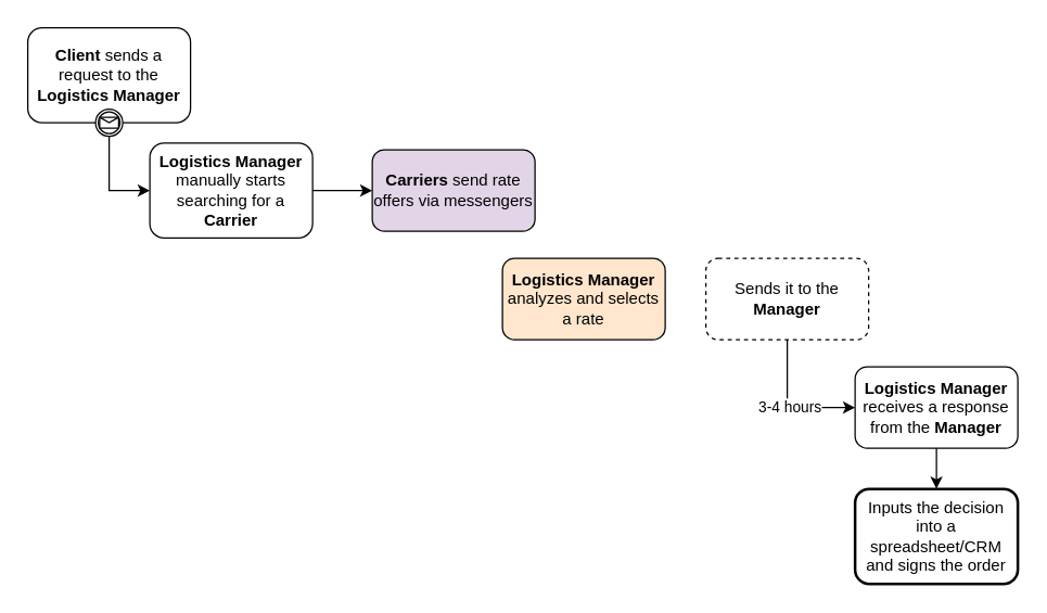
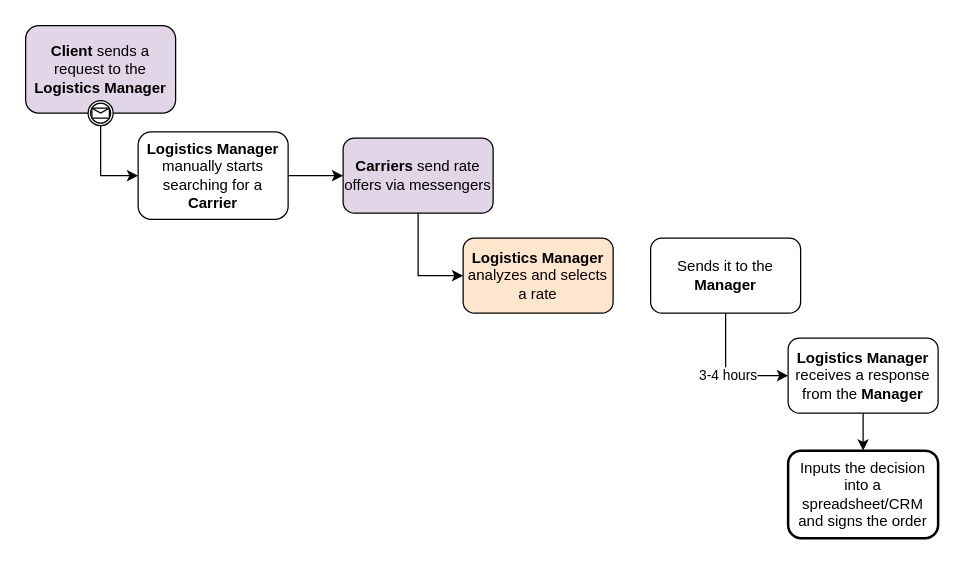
  <mxCell id="0" />
  <mxCell id="1" parent="0" />
- <mxCell id="2" value="&lt;strong data-end=&quot;62&quot; data-start=&quot;52&quot;&gt;Client&lt;/strong&gt; sends a request to the &lt;strong data-end=&quot;107&quot; data-start=&quot;86&quot;&gt;Logistics Manager&lt;/strong&gt;" style="rounded=1;whiteSpace=wrap;html=1;" vertex="1" parent="1"><mxGeometry x="20" y="20" width="120" height="70" as="geometry" /></mxCell>
+ <mxCell id="2" value="&lt;strong data-end=&quot;62&quot; data-start=&quot;52&quot;&gt;Client&lt;/strong&gt; sends a request to the &lt;strong data-end=&quot;107&quot; data-start=&quot;86&quot;&gt;Logistics Manager&lt;/strong&gt;" style="rounded=1;whiteSpace=wrap;html=1;fillColor=#e1d5e7;" vertex="1" parent="1"><mxGeometry x="20" y="20" width="120" height="70" as="geometry" /></mxCell>
  <mxCell id="3" value="" style="points=[[0.145,0.145,0],[0.5,0,0],[0.855,0.145,0],[1,0.5,0],[0.855,0.855,0],[0.5,1,0],[0.145,0.855,0],[0,0.5,0]];shape=mxgraph.bpmn.event;html=1;verticalLabelPosition=bottom;labelBackgroundColor=#ffffff;verticalAlign=top;align=center;perimeter=ellipsePerimeter;outlineConnect=0;aspect=fixed;outline=catching;symbol=message;" vertex="1" parent="1"><mxGeometry x="70" y="80" width="20" height="20" as="geometry" /></mxCell>
  <mxCell id="4" value="&lt;strong data-end=&quot;130&quot; data-start=&quot;109&quot;&gt;Logistics Manager&lt;/strong&gt; manually starts searching for a &lt;strong data-end=&quot;174&quot; data-start=&quot;163&quot;&gt;Carrier&lt;/strong&gt;" style="rounded=1;whiteSpace=wrap;html=1;" vertex="1" parent="1"><mxGeometry x="110" y="105" width="120" height="70" as="geometry" /></mxCell>
  <mxCell id="5" value="" style="endArrow=classic;html=1;rounded=0;exitX=0.5;exitY=1;exitDx=0;exitDy=0;exitPerimeter=0;entryX=0;entryY=0.5;entryDx=0;entryDy=0;" edge="1" parent="1" source="3" target="4"><mxGeometry width="50" height="50" relative="1" as="geometry"><mxPoint x="310" y="220" as="sourcePoint" /><mxPoint x="360" y="170" as="targetPoint" /><Array as="points"><mxPoint x="80" y="140" /></Array></mxGeometry></mxCell>
  <mxCell id="6" value="&lt;p data-end=&quot;220&quot; data-start=&quot;176&quot;&gt;&lt;strong data-end=&quot;188&quot; data-start=&quot;176&quot;&gt;Carriers&lt;/strong&gt; send rate offers via messengers&lt;/p&gt;&lt;p data-end=&quot;271&quot; data-start=&quot;222&quot;&gt;&lt;/p&gt;" style="rounded=1;whiteSpace=wrap;html=1;fillColor=#e1d5e7;" vertex="1" parent="1"><mxGeometry x="274" y="110" width="120" height="60" as="geometry" /></mxCell>
  <mxCell id="7" value="" style="endArrow=classic;html=1;rounded=0;exitX=1;exitY=0.5;exitDx=0;exitDy=0;entryX=0;entryY=0.5;entryDx=0;entryDy=0;" edge="1" parent="1" source="4" target="6"><mxGeometry width="50" height="50" relative="1" as="geometry"><mxPoint x="310" y="220" as="sourcePoint" /><mxPoint x="360" y="170" as="targetPoint" /></mxGeometry></mxCell>
  <mxCell id="8" value="&lt;p data-end=&quot;271&quot; data-start=&quot;222&quot;&gt;&lt;strong data-end=&quot;243&quot; data-start=&quot;222&quot;&gt;Logistics Manager&lt;/strong&gt; analyzes and selects a rate&lt;/p&gt;&lt;p data-end=&quot;300&quot; data-start=&quot;273&quot;&gt;&lt;/p&gt;" style="rounded=1;whiteSpace=wrap;html=1;fillColor=#ffe6cc;" vertex="1" parent="1"><mxGeometry x="370" y="190" width="120" height="60" as="geometry" /></mxCell>
- <mxCell id="10" value="&lt;p data-end=&quot;300&quot; data-start=&quot;273&quot;&gt;Sends it to the &lt;strong data-end=&quot;300&quot; data-start=&quot;289&quot;&gt;Manager&lt;/strong&gt;&lt;/p&gt;&lt;p data-end=&quot;319&quot; data-start=&quot;302&quot;&gt;&lt;/p&gt;" style="rounded=1;whiteSpace=wrap;html=1;dashed=1;" vertex="1" parent="1"><mxGeometry x="520" y="190" width="120" height="60" as="geometry" /></mxCell>
+ <mxCell id="9" value="" style="endArrow=classic;html=1;rounded=0;exitX=0.5;exitY=1;exitDx=0;exitDy=0;entryX=0;entryY=0.5;entryDx=0;entryDy=0;" edge="1" parent="1" source="6" target="8"><mxGeometry width="50" height="50" relative="1" as="geometry"><mxPoint x="310" y="220" as="sourcePoint" /><mxPoint x="360" y="170" as="targetPoint" /><Array as="points"><mxPoint x="334" y="220" /></Array></mxGeometry></mxCell>
+ <mxCell id="10" value="&lt;p data-end=&quot;300&quot; data-start=&quot;273&quot;&gt;Sends it to the &lt;strong data-end=&quot;300&quot; data-start=&quot;289&quot;&gt;Manager&lt;/strong&gt;&lt;/p&gt;&lt;p data-end=&quot;319&quot; data-start=&quot;302&quot;&gt;&lt;/p&gt;" style="rounded=1;whiteSpace=wrap;html=1;" vertex="1" parent="1"><mxGeometry x="520" y="190" width="120" height="60" as="geometry" /></mxCell>
  <mxCell id="11" value="" style="endArrow=classic;html=1;rounded=0;entryX=0;entryY=0.5;entryDx=0;entryDy=0;exitX=0.5;exitY=1;exitDx=0;exitDy=0;" edge="1" parent="1" source="10" target="15"><mxGeometry relative="1" as="geometry"><mxPoint x="460" y="350" as="sourcePoint" /><mxPoint x="610" y="310" as="targetPoint" /><Array as="points"><mxPoint x="580" y="300" /></Array></mxGeometry></mxCell>
  <mxCell id="12" value="Label" style="edgeLabel;resizable=0;html=1;;align=center;verticalAlign=middle;" connectable="0" vertex="1" parent="11"><mxGeometry relative="1" as="geometry" /></mxCell>
  <mxCell id="13" value="Text" style="edgeLabel;html=1;align=center;verticalAlign=middle;resizable=0;points=[];" vertex="1" connectable="0" parent="11"><mxGeometry x="-0.019" y="3" relative="1" as="geometry"><mxPoint as="offset" /></mxGeometry></mxCell>
  <mxCell id="14" value="3-4 hours" style="edgeLabel;html=1;align=center;verticalAlign=middle;resizable=0;points=[];" vertex="1" connectable="0" parent="11"><mxGeometry x="0.017" y="1" relative="1" as="geometry"><mxPoint as="offset" /></mxGeometry></mxCell>
  <mxCell id="15" value="&lt;strong data-end=&quot;342&quot; data-start=&quot;321&quot;&gt;Logistics Manager&lt;/strong&gt; receives a response from the &lt;strong data-end=&quot;383&quot; data-start=&quot;372&quot;&gt;Manager&lt;/strong&gt;" style="rounded=1;whiteSpace=wrap;html=1;" vertex="1" parent="1"><mxGeometry x="630" y="270" width="120" height="60" as="geometry" /></mxCell>
  <mxCell id="16" value="&lt;p data-end=&quot;447&quot; data-start=&quot;385&quot;&gt;Inputs the decision into a spreadsheet/CRM and signs the order&lt;/p&gt;" style="rounded=1;whiteSpace=wrap;html=1;strokeWidth=2;" vertex="1" parent="1"><mxGeometry x="630" y="360" width="120" height="70" as="geometry" /></mxCell>
  <mxCell id="17" value="" style="endArrow=classic;html=1;rounded=0;exitX=0.5;exitY=1;exitDx=0;exitDy=0;entryX=0.5;entryY=0;entryDx=0;entryDy=0;" edge="1" parent="1" source="15" target="16"><mxGeometry width="50" height="50" relative="1" as="geometry"><mxPoint x="540" y="280" as="sourcePoint" /><mxPoint x="590" y="230" as="targetPoint" /></mxGeometry></mxCell>
